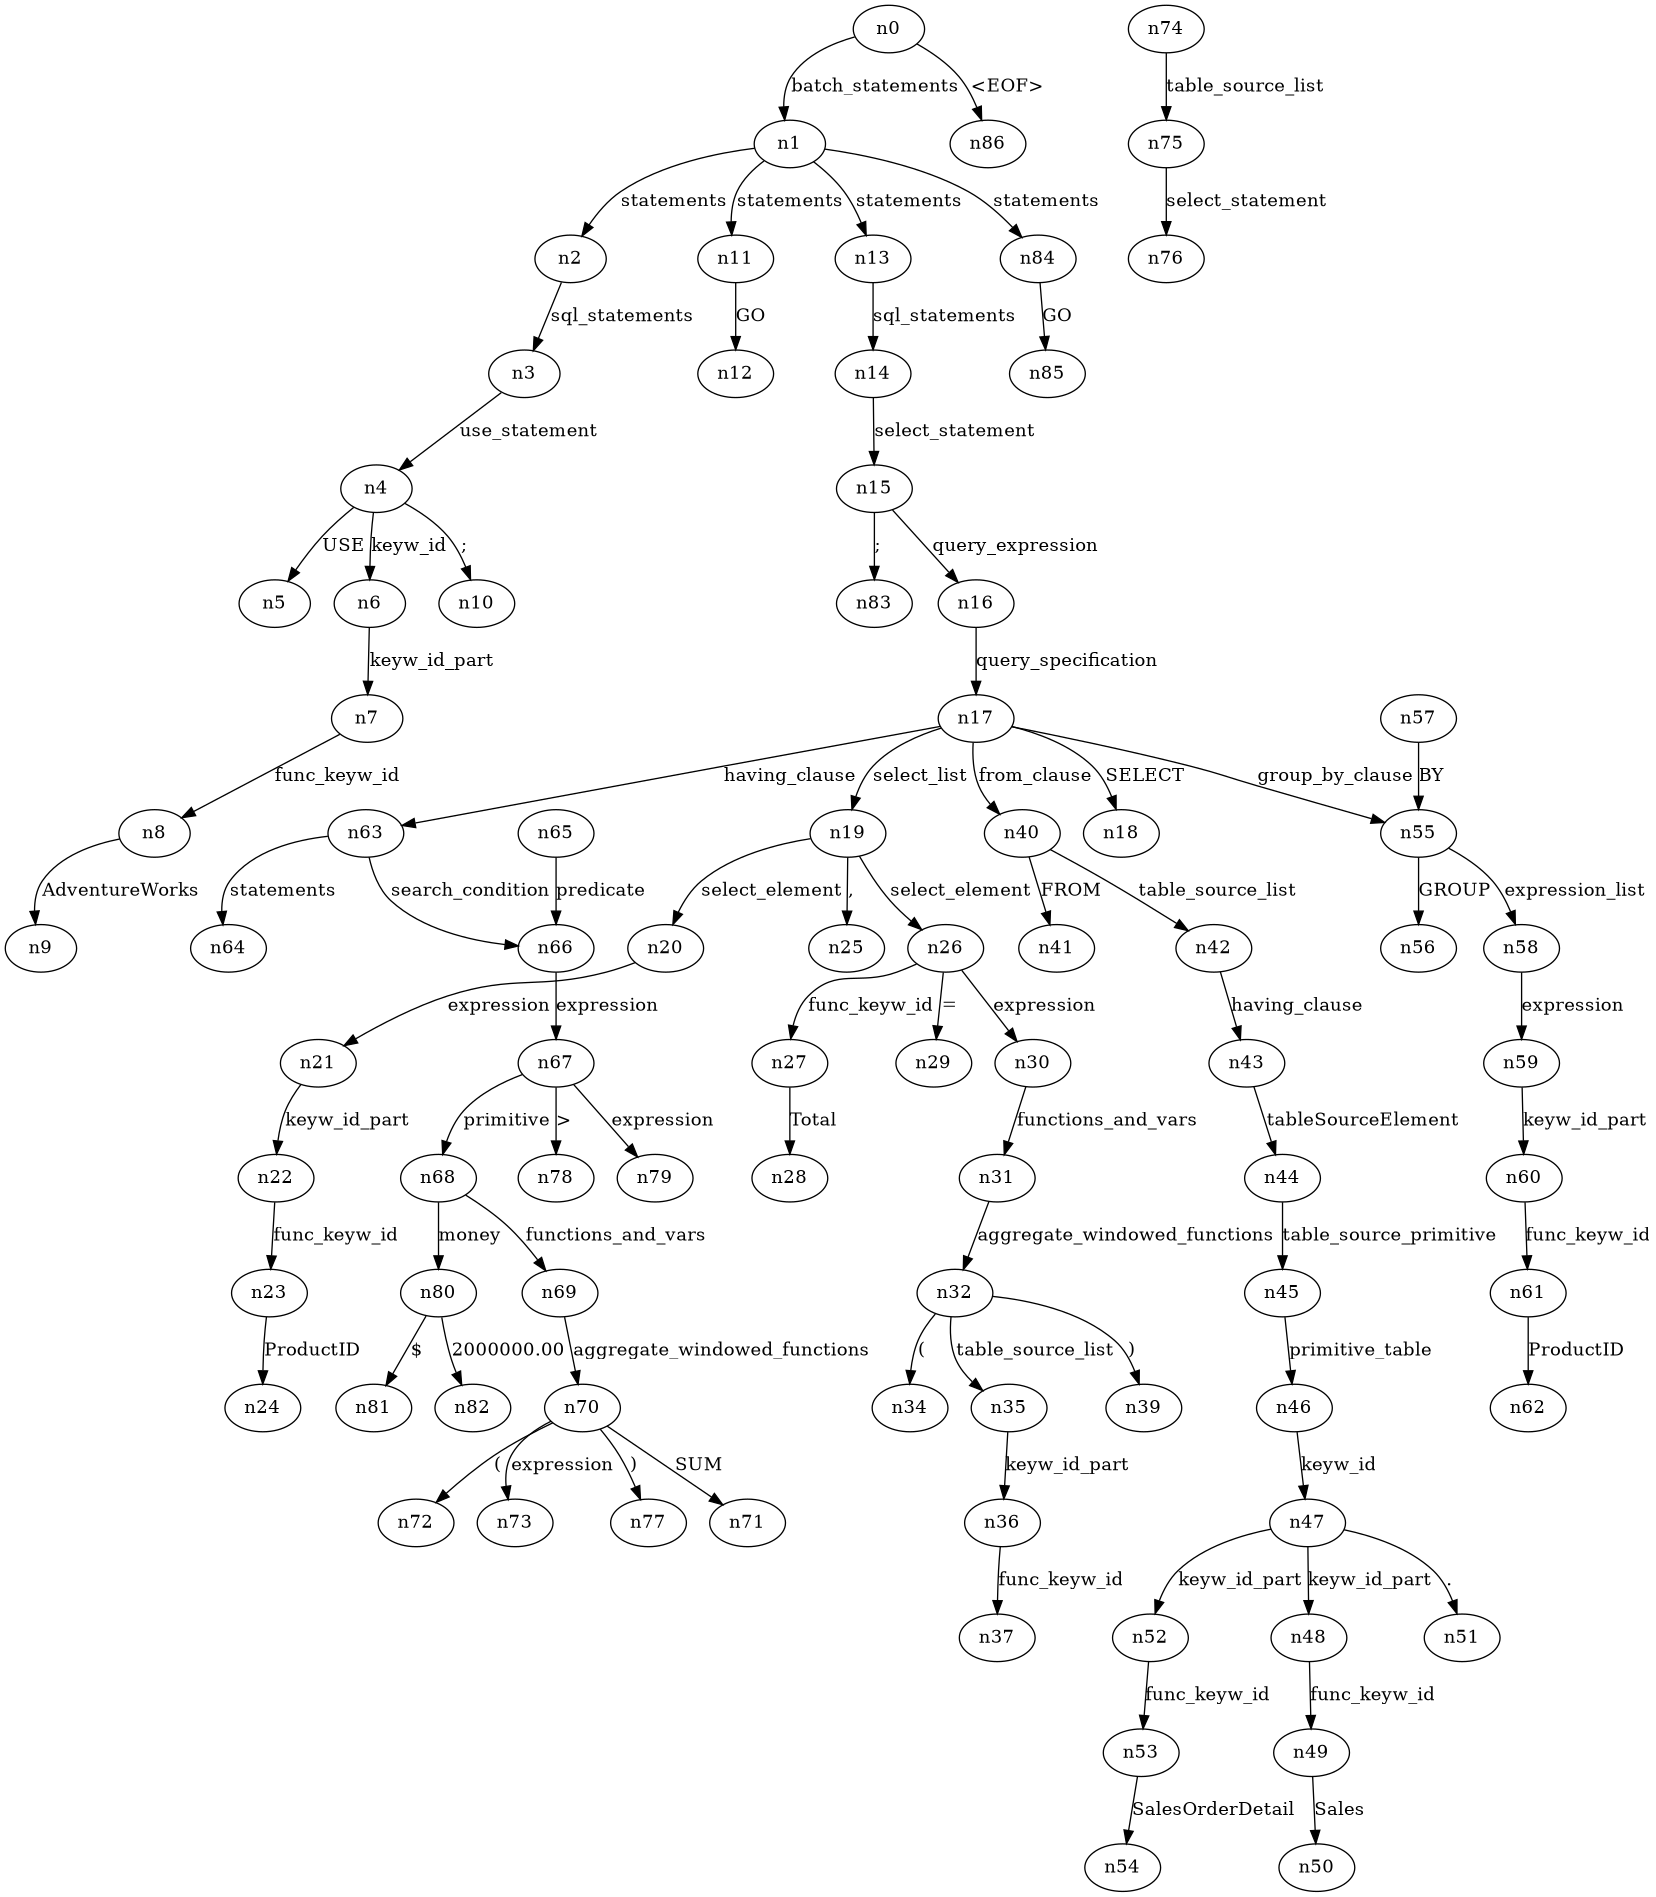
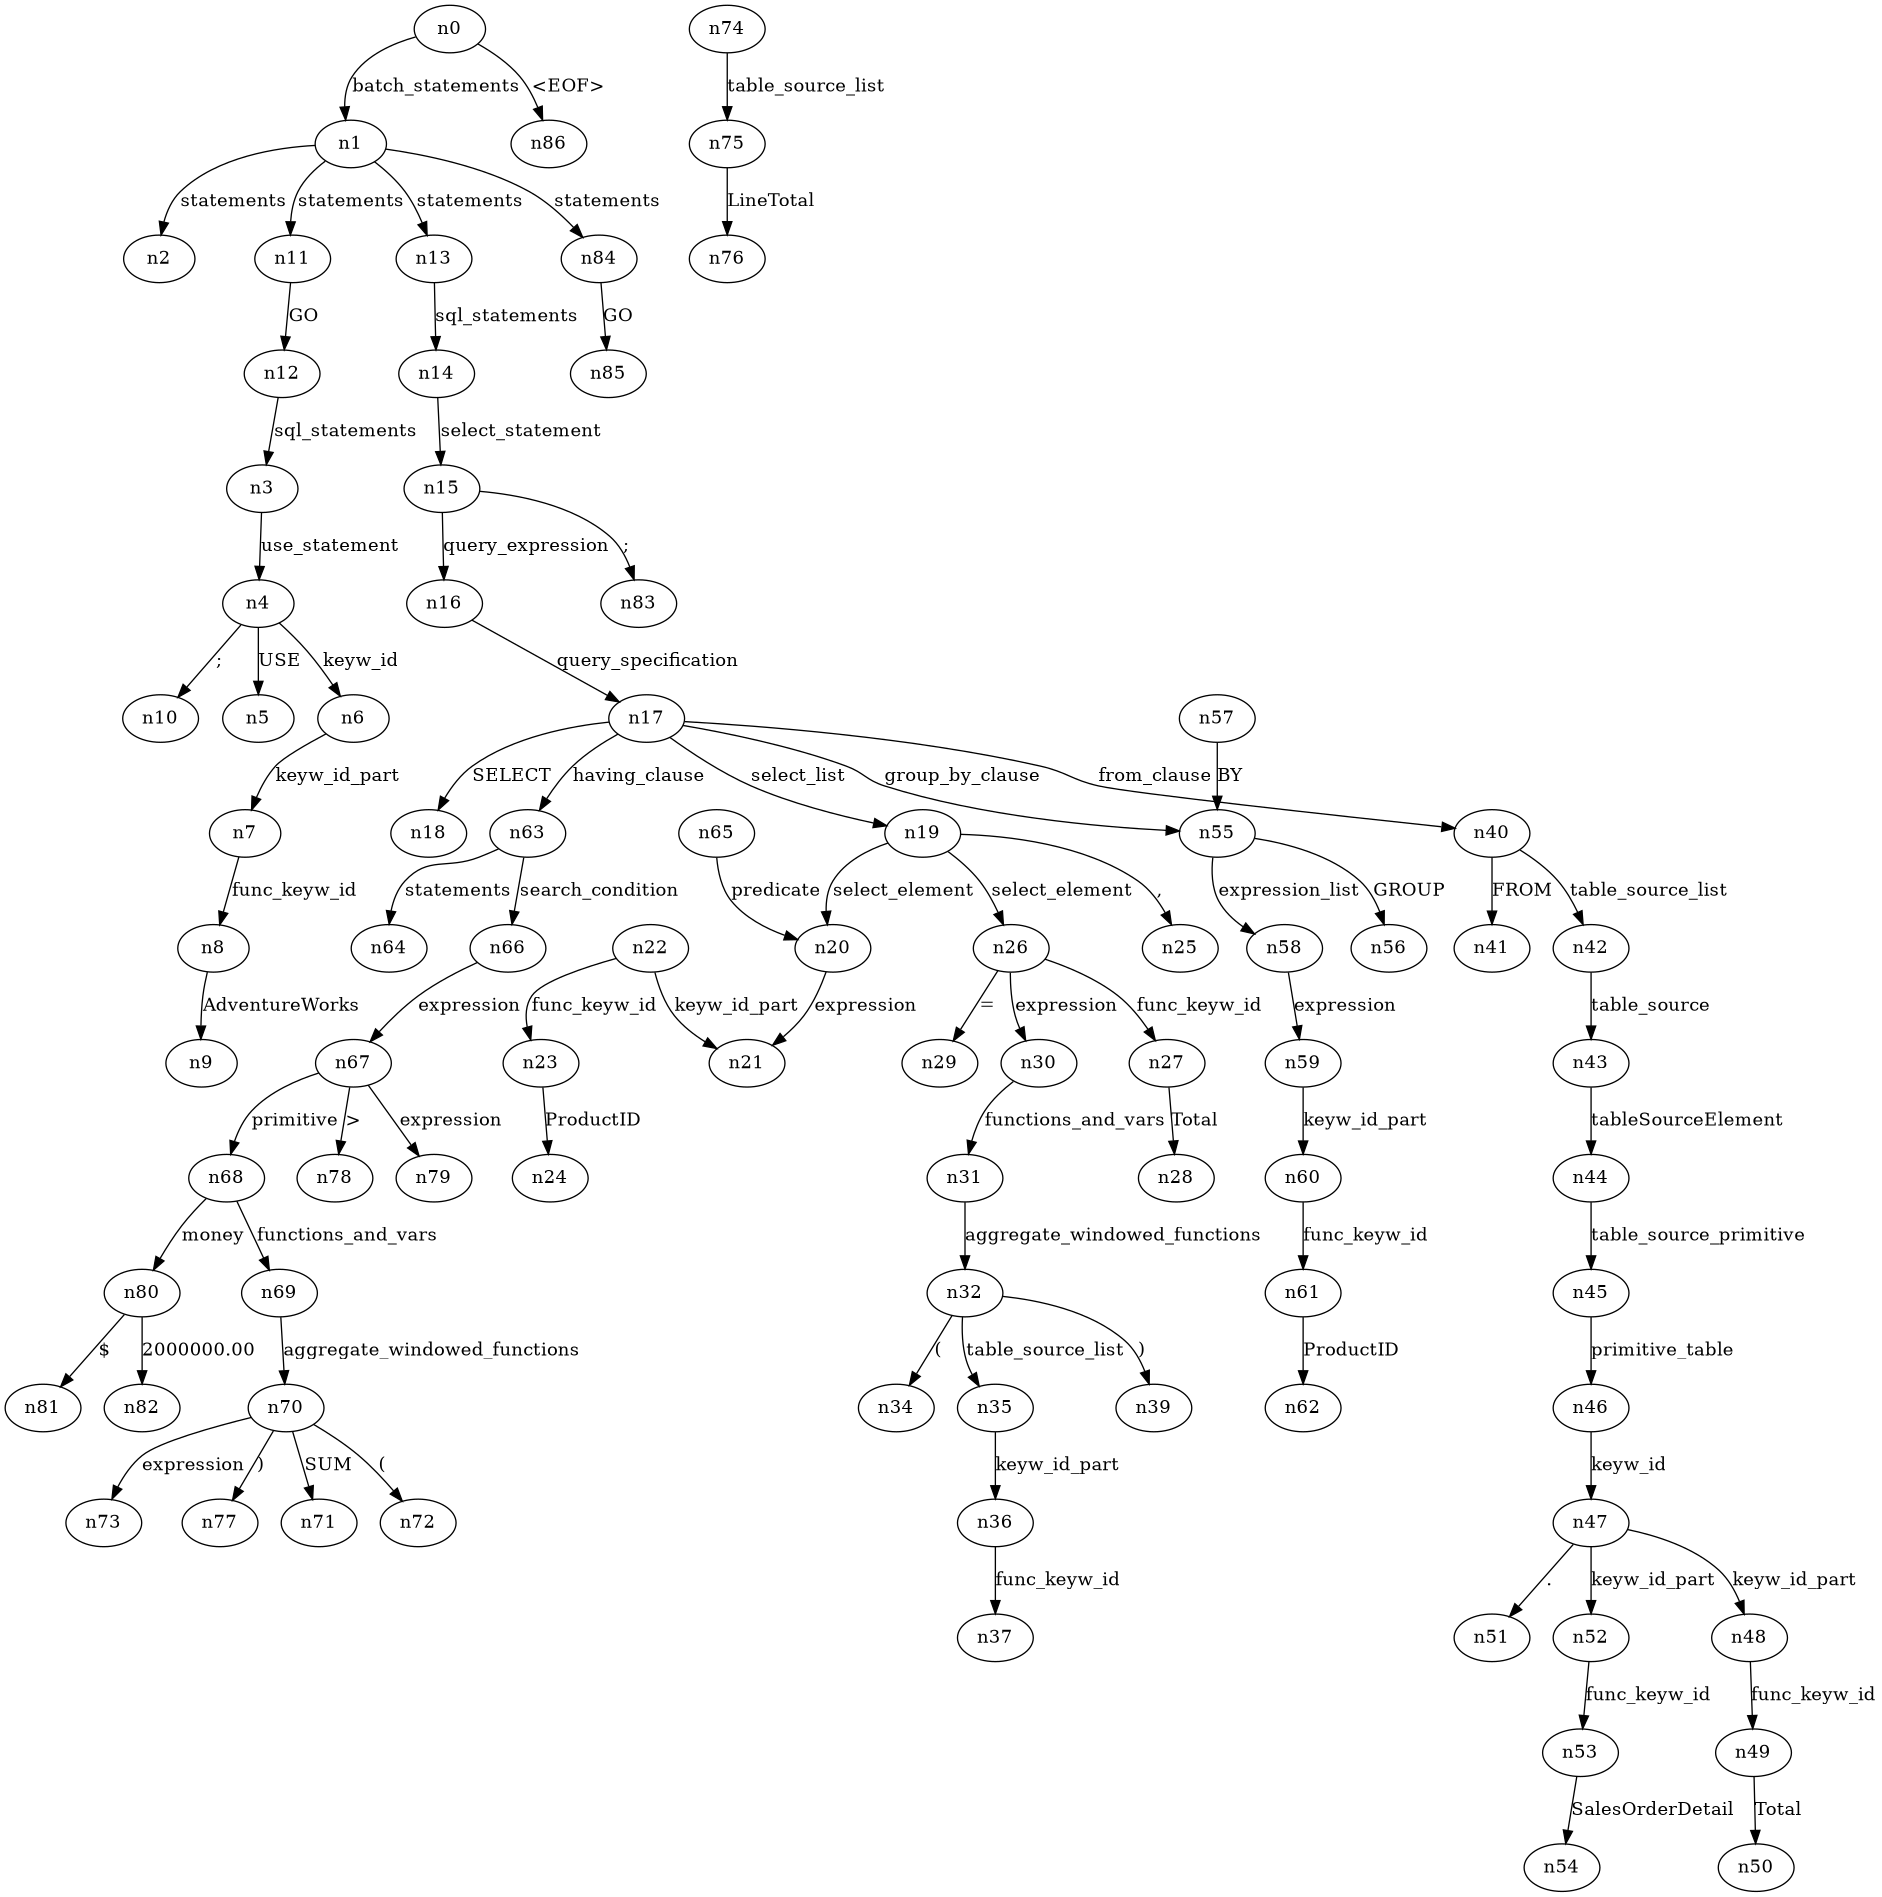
  digraph {
    n0
    n1
    n86
    n2
    n11
    n13
    n84
    n3
    n12
    n14
    n85
    n4
    n5
    n6
    n10
    n7
    n8
    n9
    n15
    n16
    n83
    n17
    n18
    n19
    n40
    n55
    n63
    n20
    n25
    n26
    n41
    n42
    n56
    n58
    n64
    n66
    n21
    n27
    n29
    n30
    n22
    n23
    n24
    n28
    n31
    n32
    n34
    n35
    n39
    n36
    n37
    n43
    n44
    n45
    n46
    n47
    n48
    n51
    n52
    n49
    n53
    n50
    n54
    n57
    n59
    n60
    n61
    n62
    n65
    n67
    n68
    n78
    n79
    n69
    n80
    n70
    n71
    n72
    n73
    n77
    n74
    n75
    n76
    n81
    n82
    n0 -> n1 [label=batch_statements]
    n0 -> n86 [label="<EOF>"]
    n1 -> n2 [label=statements]
    n1 -> n11 [label=statements]
    n1 -> n13 [label=statements]
    n1 -> n84 [label=statements]
-   n2 -> n3 [label=sql_statements]
+   n12 -> n3 [label=sql_statements]
    n11 -> n12 [label=GO]
    n13 -> n14 [label=sql_statements]
    n84 -> n85 [label=GO]
    n3 -> n4 [label=use_statement]
    n14 -> n15 [label=select_statement]
    n4 -> n5 [label=USE]
    n4 -> n6 [label=keyw_id]
    n4 -> n10 [label=";"]
    n6 -> n7 [label=keyw_id_part]
    n7 -> n8 [label=func_keyw_id]
    n8 -> n9 [label=AdventureWorks]
    n15 -> n16 [label=query_expression]
    n15 -> n83 [label=";"]
    n16 -> n17 [label=query_specification]
    n17 -> n18 [label=SELECT]
    n17 -> n19 [label=select_list]
    n17 -> n40 [label=from_clause]
    n17 -> n55 [label=group_by_clause]
    n17 -> n63 [label=having_clause]
    n19 -> n20 [label=select_element]
    n19 -> n25 [label=","]
    n19 -> n26 [label=select_element]
    n40 -> n41 [label=FROM]
    n40 -> n42 [label=table_source_list]
    n55 -> n56 [label=GROUP]
    n55 -> n58 [label=expression_list]
    n63 -> n64 [label=statements]
    n63 -> n66 [label=search_condition]
    n20 -> n21 [label=expression]
    n26 -> n27 [label=func_keyw_id]
    n26 -> n29 [label="="]
    n26 -> n30 [label=expression]
-   n42 -> n43 [label=having_clause]
+   n42 -> n43 [label=table_source]
    n58 -> n59 [label=expression]
    n66 -> n67 [label=expression]
-   n21 -> n22 [label=keyw_id_part]
+   n22 -> n21 [label=keyw_id_part]
    n27 -> n28 [label=Total]
    n30 -> n31 [label=functions_and_vars]
    n22 -> n23 [label=func_keyw_id]
    n23 -> n24 [label=ProductID]
    n31 -> n32 [label=aggregate_windowed_functions]
    n32 -> n34 [label="("]
    n32 -> n35 [label=table_source_list]
    n32 -> n39 [label=")"]
    n35 -> n36 [label=keyw_id_part]
    n36 -> n37 [label=func_keyw_id]
    n43 -> n44 [label=tableSourceElement]
    n44 -> n45 [label=table_source_primitive]
    n45 -> n46 [label=primitive_table]
    n46 -> n47 [label=keyw_id]
    n47 -> n48 [label=keyw_id_part]
    n47 -> n51 [label="."]
    n47 -> n52 [label=keyw_id_part]
    n48 -> n49 [label=func_keyw_id]
    n52 -> n53 [label=func_keyw_id]
-   n49 -> n50 [label=Sales]
+   n49 -> n50 [label=Total]
    n53 -> n54 [label=SalesOrderDetail]
    n57 -> n55 [label=BY]
    n59 -> n60 [label=keyw_id_part]
    n60 -> n61 [label=func_keyw_id]
    n61 -> n62 [label=ProductID]
-   n65 -> n66 [label=predicate]
+   n65 -> n20 [label=predicate]
    n67 -> n68 [label=primitive]
    n67 -> n78 [label=">"]
    n67 -> n79 [label=expression]
    n68 -> n69 [label=functions_and_vars]
    n68 -> n80 [label=money]
    n69 -> n70 [label=aggregate_windowed_functions]
    n80 -> n81 [label="$"]
    n80 -> n82 [label=2000000.00]
    n70 -> n71 [label=SUM]
    n70 -> n72 [label="("]
    n70 -> n73 [label=expression]
    n70 -> n77 [label=")"]
    n74 -> n75 [label=table_source_list]
-   n75 -> n76 [label=select_statement]
+   n75 -> n76 [label=LineTotal]
  }
